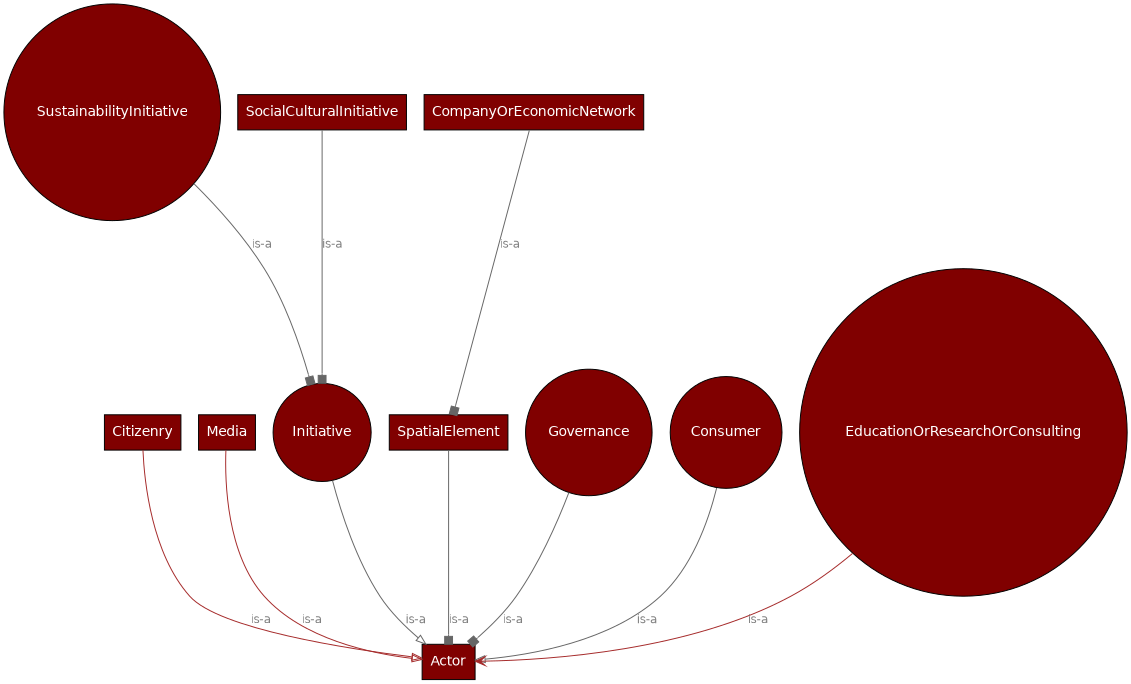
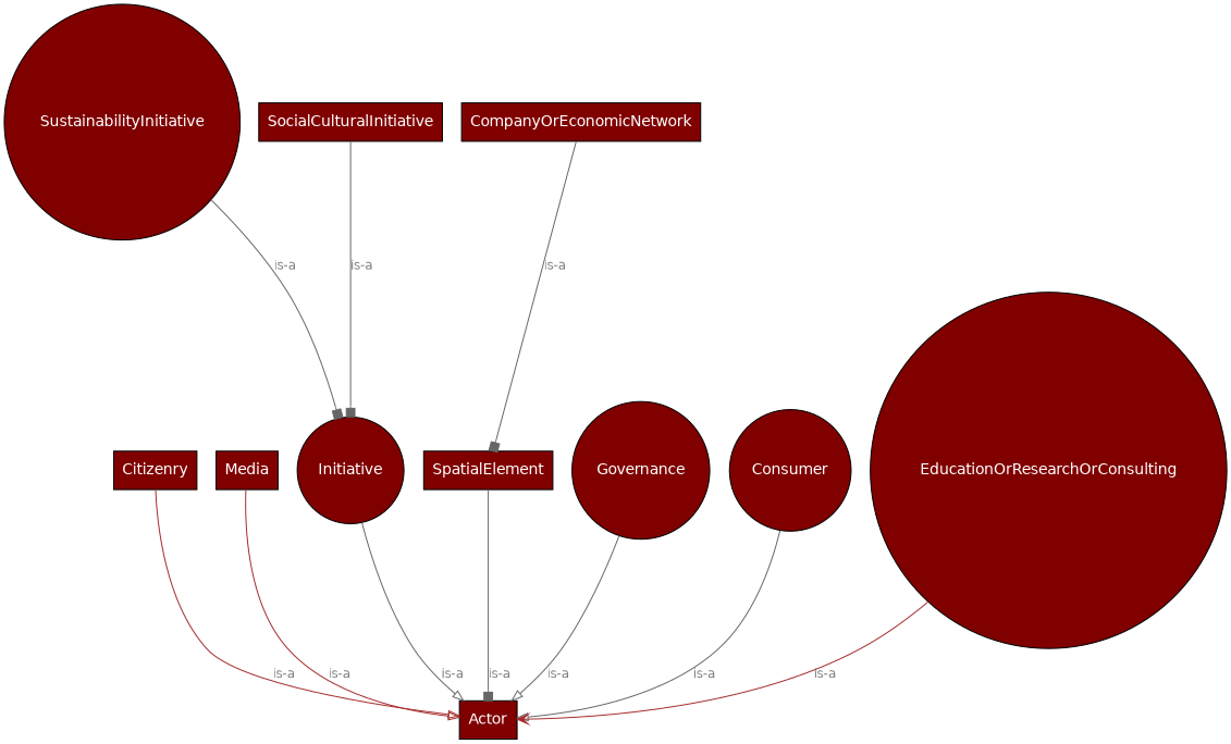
  digraph {
    node [fillcolor="#800000" fontcolor="#FFFFFF" fontname=Helvetica fontsize=14 shape=box style=filled]
    edge [arrowhead=box color=gray40 fontcolor="#808080" fontname=Helvetica fontsize=12 labelfontcolor="#1000D0" labelfontname=Helvetica]
    n1 [label=Citizenry]
    n2 [label=Actor]
    n3 [label=Media]
    n4 [label=Initiative shape=circle]
    n5 [label=SpatialElement]
    n6 [label=Governance shape=circle]
    n7 [label=Consumer shape=circle]
    n8 [label=EducationOrResearchOrConsulting shape=circle]
    n9 [label=SustainabilityInitiative shape=circle]
    n10 [label=CompanyOrEconomicNetwork]
    n11 [label=SocialCulturalInitiative]
    n1 -> n2 [arrowhead=onormal color=brown label="is-a"]
    n3 -> n2 [arrowhead=onormal color=brown label="is-a"]
    n4 -> n2 [arrowhead=onormal label="is-a"]
    n5 -> n2 [label="is-a"]
-   n6 -> n2 [label="is-a"]
+   n6 -> n2 [arrowhead=onormal label="is-a"]
    n7 -> n2 [arrowhead=onormal label="is-a"]
    n8 -> n2 [arrowhead=vee color=brown label="is-a"]
    n9 -> n4 [label="is-a"]
    n10 -> n5 [label="is-a"]
    n11 -> n4 [label="is-a"]
  }
